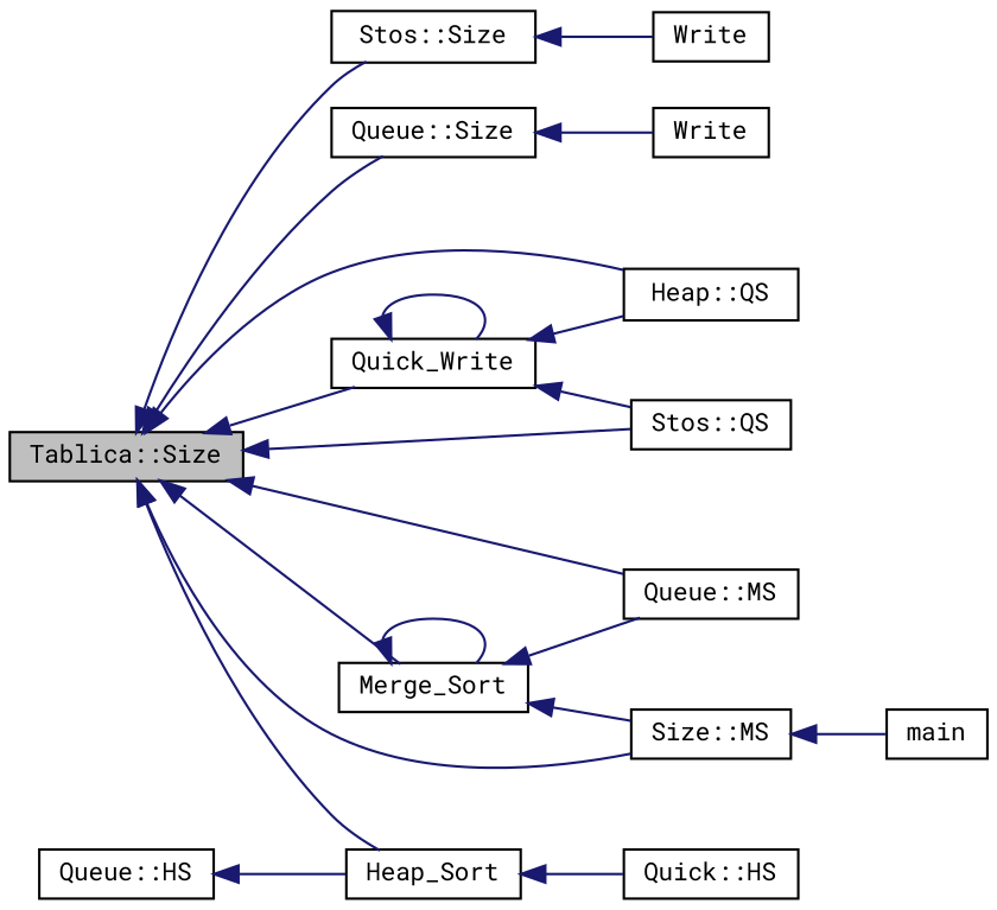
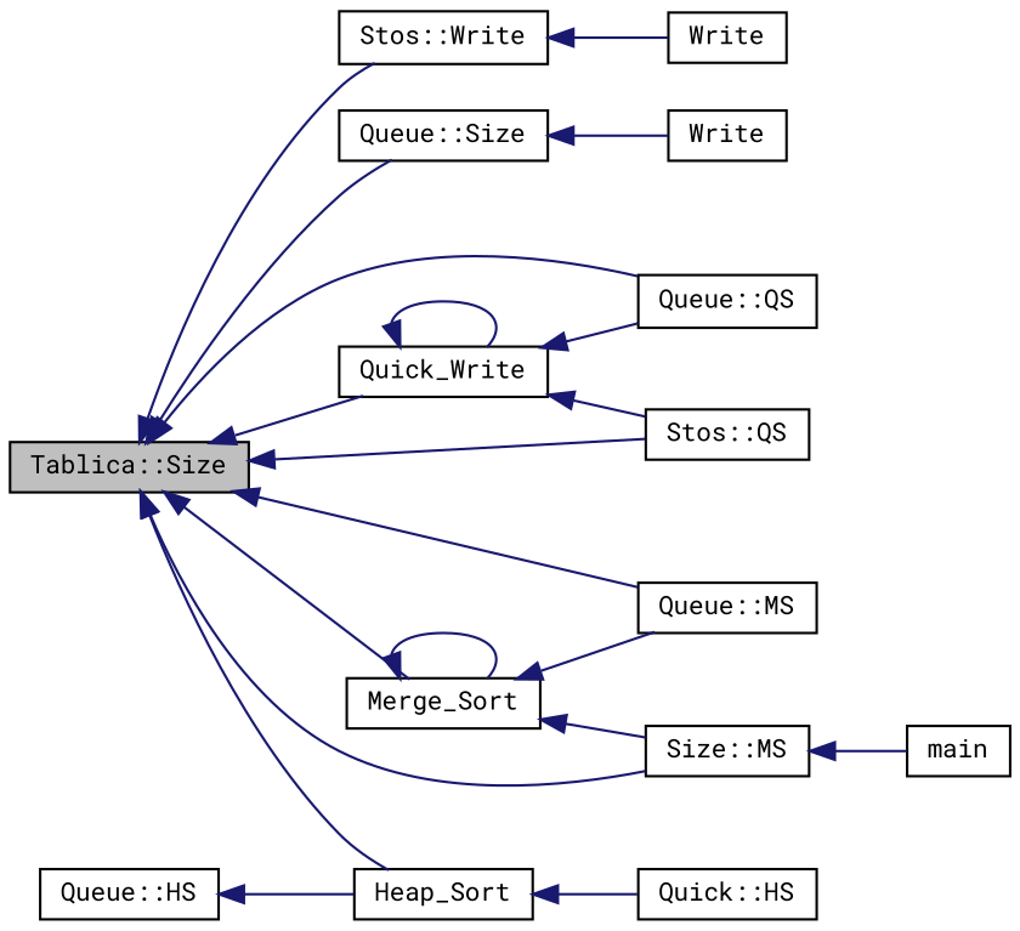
  digraph {
    fontname="Roboto Mono"
    rankdir=LR
    node [color=black fillcolor=white fontname="Roboto Mono" fontsize=10 shape=record style=filled]
    edge [color=midnightblue dir=back fontname="Roboto Mono" fontsize=10 labelfontname=Helvetica labelfontsize=10 style=solid]
    n1 [fillcolor=grey75 fontcolor=black height=0.2 label="Tablica::Size" width=0.4]
    n2 [height=0.2 label="Queue::Size" width=0.4]
-   n3 [height=0.2 label="Heap::QS" width=0.4]
+   n3 [height=0.2 label="Queue::QS" width=0.4]
    n4 [height=0.2 label="Queue::MS" width=0.4]
    n5 [height=0.2 label=Quick_Write width=0.4]
    n6 [height=0.2 label="Stos::QS" width=0.4]
    n7 [height=0.2 label=Heap_Sort width=0.4]
    n8 [height=0.2 label=Merge_Sort width=0.4]
    n9 [height=0.2 label="Size::MS" width=0.4]
-   n10 [height=0.2 label="Stos::Size" width=0.4]
+   n10 [height=0.2 label="Stos::Write" width=0.4]
    n11 [height=0.2 label=Write width=0.4]
    n12 [height=0.2 label="Quick::HS" width=0.4]
    n13 [height=0.2 label=main width=0.4]
    n14 [height=0.2 label=Write width=0.4]
    n15 [height=0.2 label="Queue::HS" width=0.4]
    n1 -> n2
    n1 -> n3
    n1 -> n4
    n1 -> n5
    n1 -> n6
    n1 -> n7
    n1 -> n8
    n1 -> n9
    n1 -> n10
    n2 -> n11
    n5 -> n3
    n5 -> n5
    n5 -> n6
    n7 -> n12
    n8 -> n4
    n8 -> n8
    n8 -> n9
    n9 -> n13
    n10 -> n14
    n15 -> n7
  }
